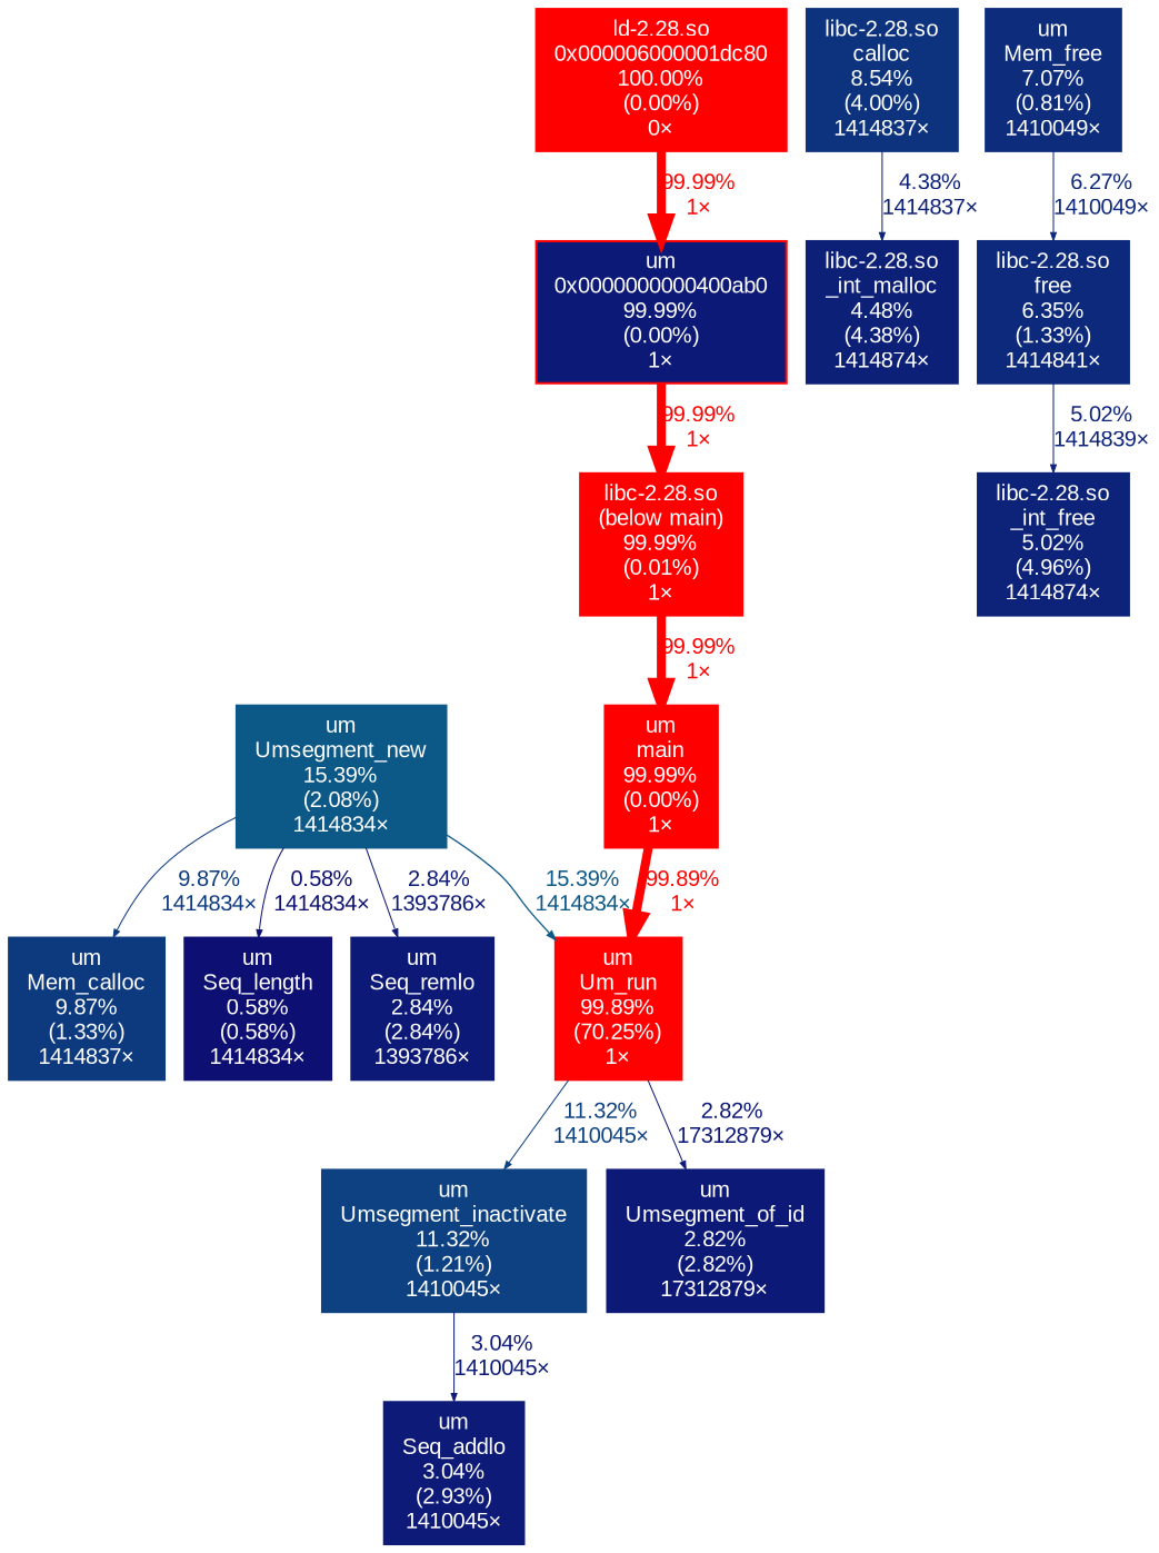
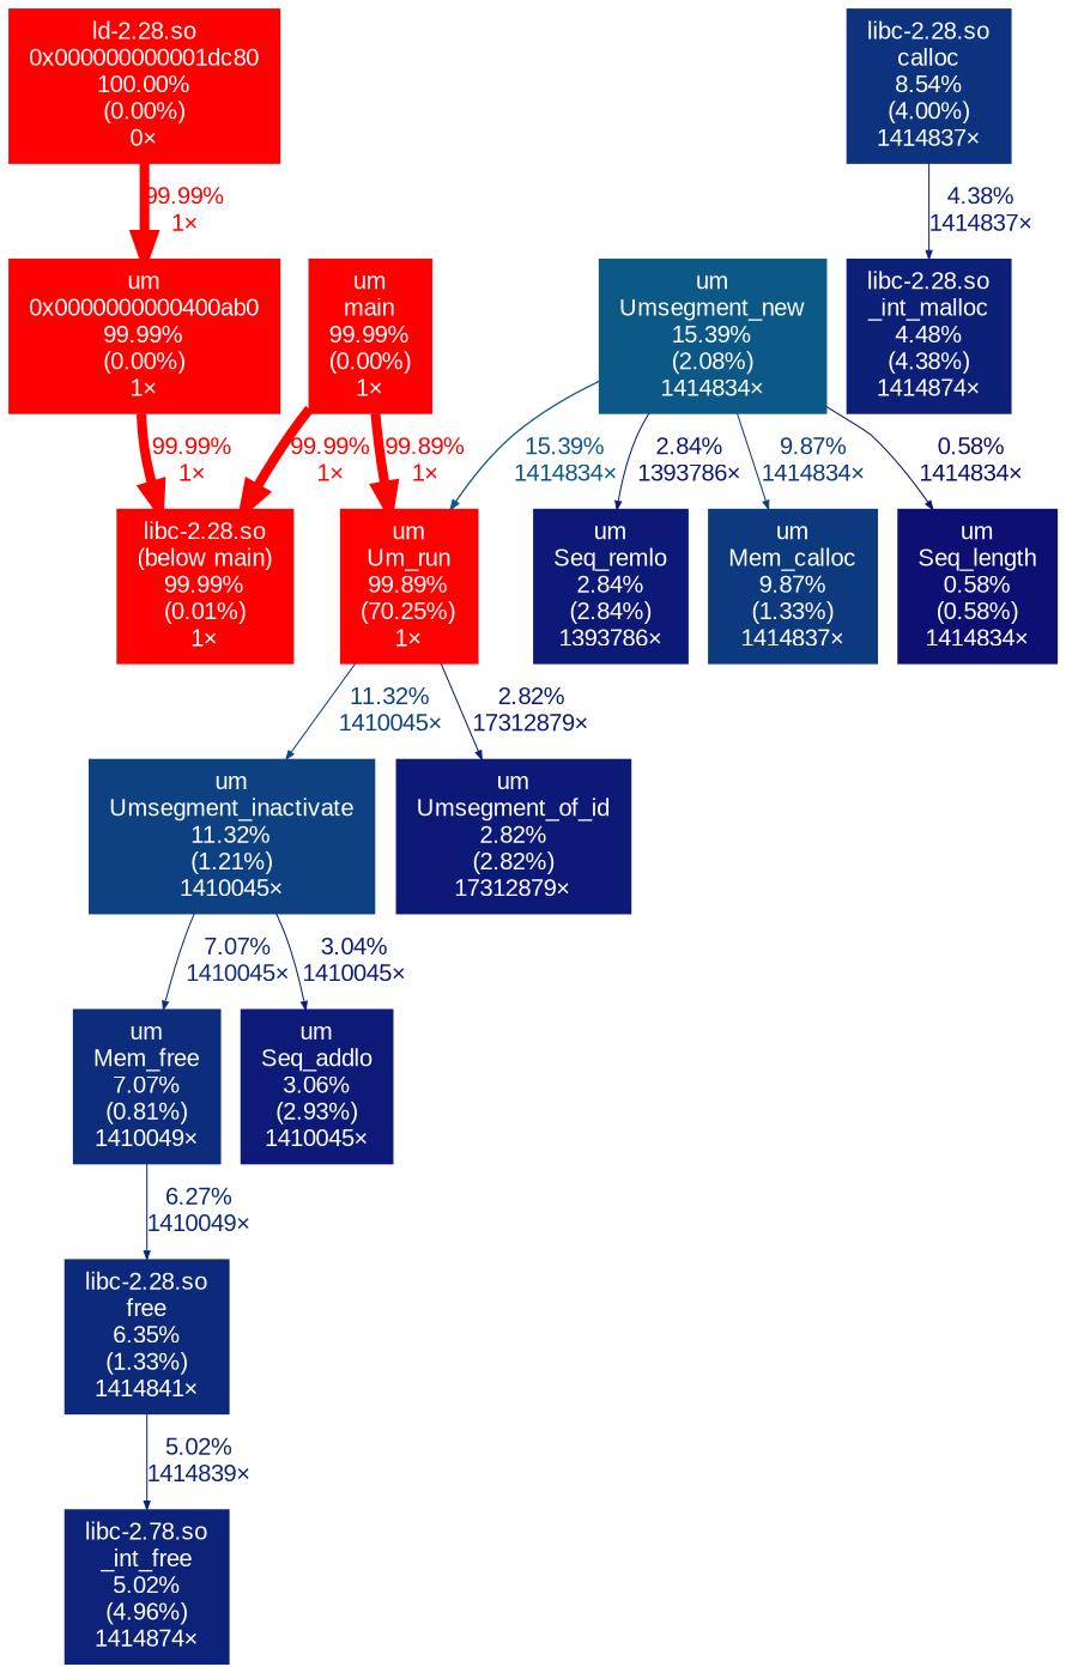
  digraph {
    fontname=Arial
    nodesep=0.125
    ranksep=0.25
    node [color="#ff0000" fontcolor="#ffffff" fontname=Arial fontsize=10.00 shape=box style=filled]
    edge [arrowsize=0.35 color="#ff0000" fontcolor="#ff0000" fontname=Arial fontsize=10.00 labeldistance=0.50 penwidth=0.50]
    n1 [height=0 label="libc-2.28.so\n(below main)\n99.99%\n(0.01%)\n1×" width=0]
    n2 [height=0 label="um\nmain\n99.99%\n(0.00%)\n1×" width=0]
    n3 [color="#ff0100" height=0 label="um\nUm_run\n99.89%\n(70.25%)\n1×" width=0]
    n4 [color="#0d4181" height=0 label="um\nUmsegment_inactivate\n11.32%\n(1.21%)\n1410045×" width=0]
    n5 [color="#0d1976" height=0 label="um\nUmsegment_of_id\n2.82%\n(2.82%)\n17312879×" width=0]
-   n6 [height=0 label="ld-2.28.so\n0x000006000001dc80\n100.00%\n(0.00%)\n0×" width=0]
-   n7 [height=0 label="um\n0x0000000000400ab0\n99.99%\n(0.00%)\n1×" width=0 fillcolor="#0d1976"]
+   n6 [height=0 label="ld-2.28.so\n0x000000000001dc80\n100.00%\n(0.00%)\n0×" width=0]
+   n7 [height=0 label="um\n0x0000000000400ab0\n99.99%\n(0.00%)\n1×" width=0]
    n8 [color="#0d3a7f" height=0 label="um\nMem_calloc\n9.87%\n(1.33%)\n1414837×" width=0]
    n9 [color="#0d337e" height=0 label="libc-2.28.so\ncalloc\n8.54%\n(4.00%)\n1414837×" width=0]
    n10 [color="#0d2078" height=0 label="libc-2.28.so\n_int_malloc\n4.48%\n(4.38%)\n1414874×" width=0]
    n11 [color="#0d2c7c" height=0 label="um\nMem_free\n7.07%\n(0.81%)\n1410049×" width=0]
    n12 [color="#0d297b" height=0 label="libc-2.28.so\nfree\n6.35%\n(1.33%)\n1414841×" width=0]
-   n13 [color="#0d2379" height=0 label="libc-2.28.so\n_int_free\n5.02%\n(4.96%)\n1414874×" width=0]
-   n14 [color="#0d1a77" height=0 label="um\nSeq_addlo\n3.04%\n(2.93%)\n1410045×" width=0]
+   n13 [color="#0d2379" height=0 label="libc-2.78.so\n_int_free\n5.02%\n(4.96%)\n1414874×" width=0]
+   n14 [color="#0d1a77" height=0 label="um\nSeq_addlo\n3.06%\n(2.93%)\n1410045×" width=0]
    n15 [color="#0d0f73" height=0 label="um\nSeq_length\n0.58%\n(0.58%)\n1414834×" width=0]
    n16 [color="#0d1976" height=0 label="um\nSeq_remlo\n2.84%\n(2.84%)\n1393786×" width=0]
    n17 [color="#0c5887" height=0 label="um\nUmsegment_new\n15.39%\n(2.08%)\n1414834×" width=0]
-   n1 -> n2 [arrowsize=1.00 label="99.99%\n1×" labeldistance=4.00 penwidth=4.00]
+   n2 -> n1 [arrowsize=1.00 label="99.99%\n1×" labeldistance=4.00 penwidth=4.00]
    n2 -> n3 [arrowsize=1.00 color="#ff0100" fontcolor="#ff0100" label="99.89%\n1×" labeldistance=4.00 penwidth=4.00]
    n3 -> n4 [color="#0d4181" fontcolor="#0d4181" label="11.32%\n1410045×"]
    n3 -> n5 [color="#0d1976" fontcolor="#0d1976" label="2.82%\n17312879×"]
+   n4 -> n11 [color="#0d2c7c" fontcolor="#0d2c7c" label="7.07%\n1410045×"]
    n4 -> n14 [color="#0d1a77" fontcolor="#0d1a77" label="3.04%\n1410045×"]
    n6 -> n7 [arrowsize=1.00 label="99.99%\n1×" labeldistance=4.00 penwidth=4.00]
    n7 -> n1 [arrowsize=1.00 label="99.99%\n1×" labeldistance=4.00 penwidth=4.00]
    n9 -> n10 [color="#0d2078" fontcolor="#0d2078" label="4.38%\n1414837×"]
    n11 -> n12 [color="#0d287b" fontcolor="#0d287b" label="6.27%\n1410049×"]
    n12 -> n13 [color="#0d2379" fontcolor="#0d2379" label="5.02%\n1414839×"]
    n17 -> n3 [arrowsize=0.39 color="#0c5887" fontcolor="#0c5887" label="15.39%\n1414834×" labeldistance=0.62 penwidth=0.62]
    n17 -> n8 [color="#0d3a7f" fontcolor="#0d3a7f" label="9.87%\n1414834×"]
    n17 -> n15 [color="#0d0f73" fontcolor="#0d0f73" label="0.58%\n1414834×"]
    n17 -> n16 [color="#0d1976" fontcolor="#0d1976" label="2.84%\n1393786×"]
  }
